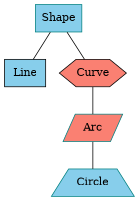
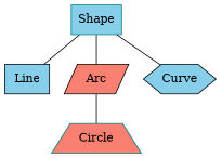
  digraph {
    node [color=black fillcolor=skyblue shape=box style=filled]
    edge [dir=none]
    Shape [color=teal]
    Line
-   Arc [color=teal fillcolor=salmon shape=parallelogram]
-   Curve [fillcolor=salmon shape=hexagon]
-   Circle [color=teal shape=trapezium]
+   Arc [fillcolor=salmon shape=parallelogram]
+   Curve [shape=hexagon]
+   Circle [color=teal fillcolor=salmon shape=trapezium]
    Shape -> Line
-   Curve -> Arc
+   Shape -> Arc
    Shape -> Curve
    Arc -> Circle
  }
